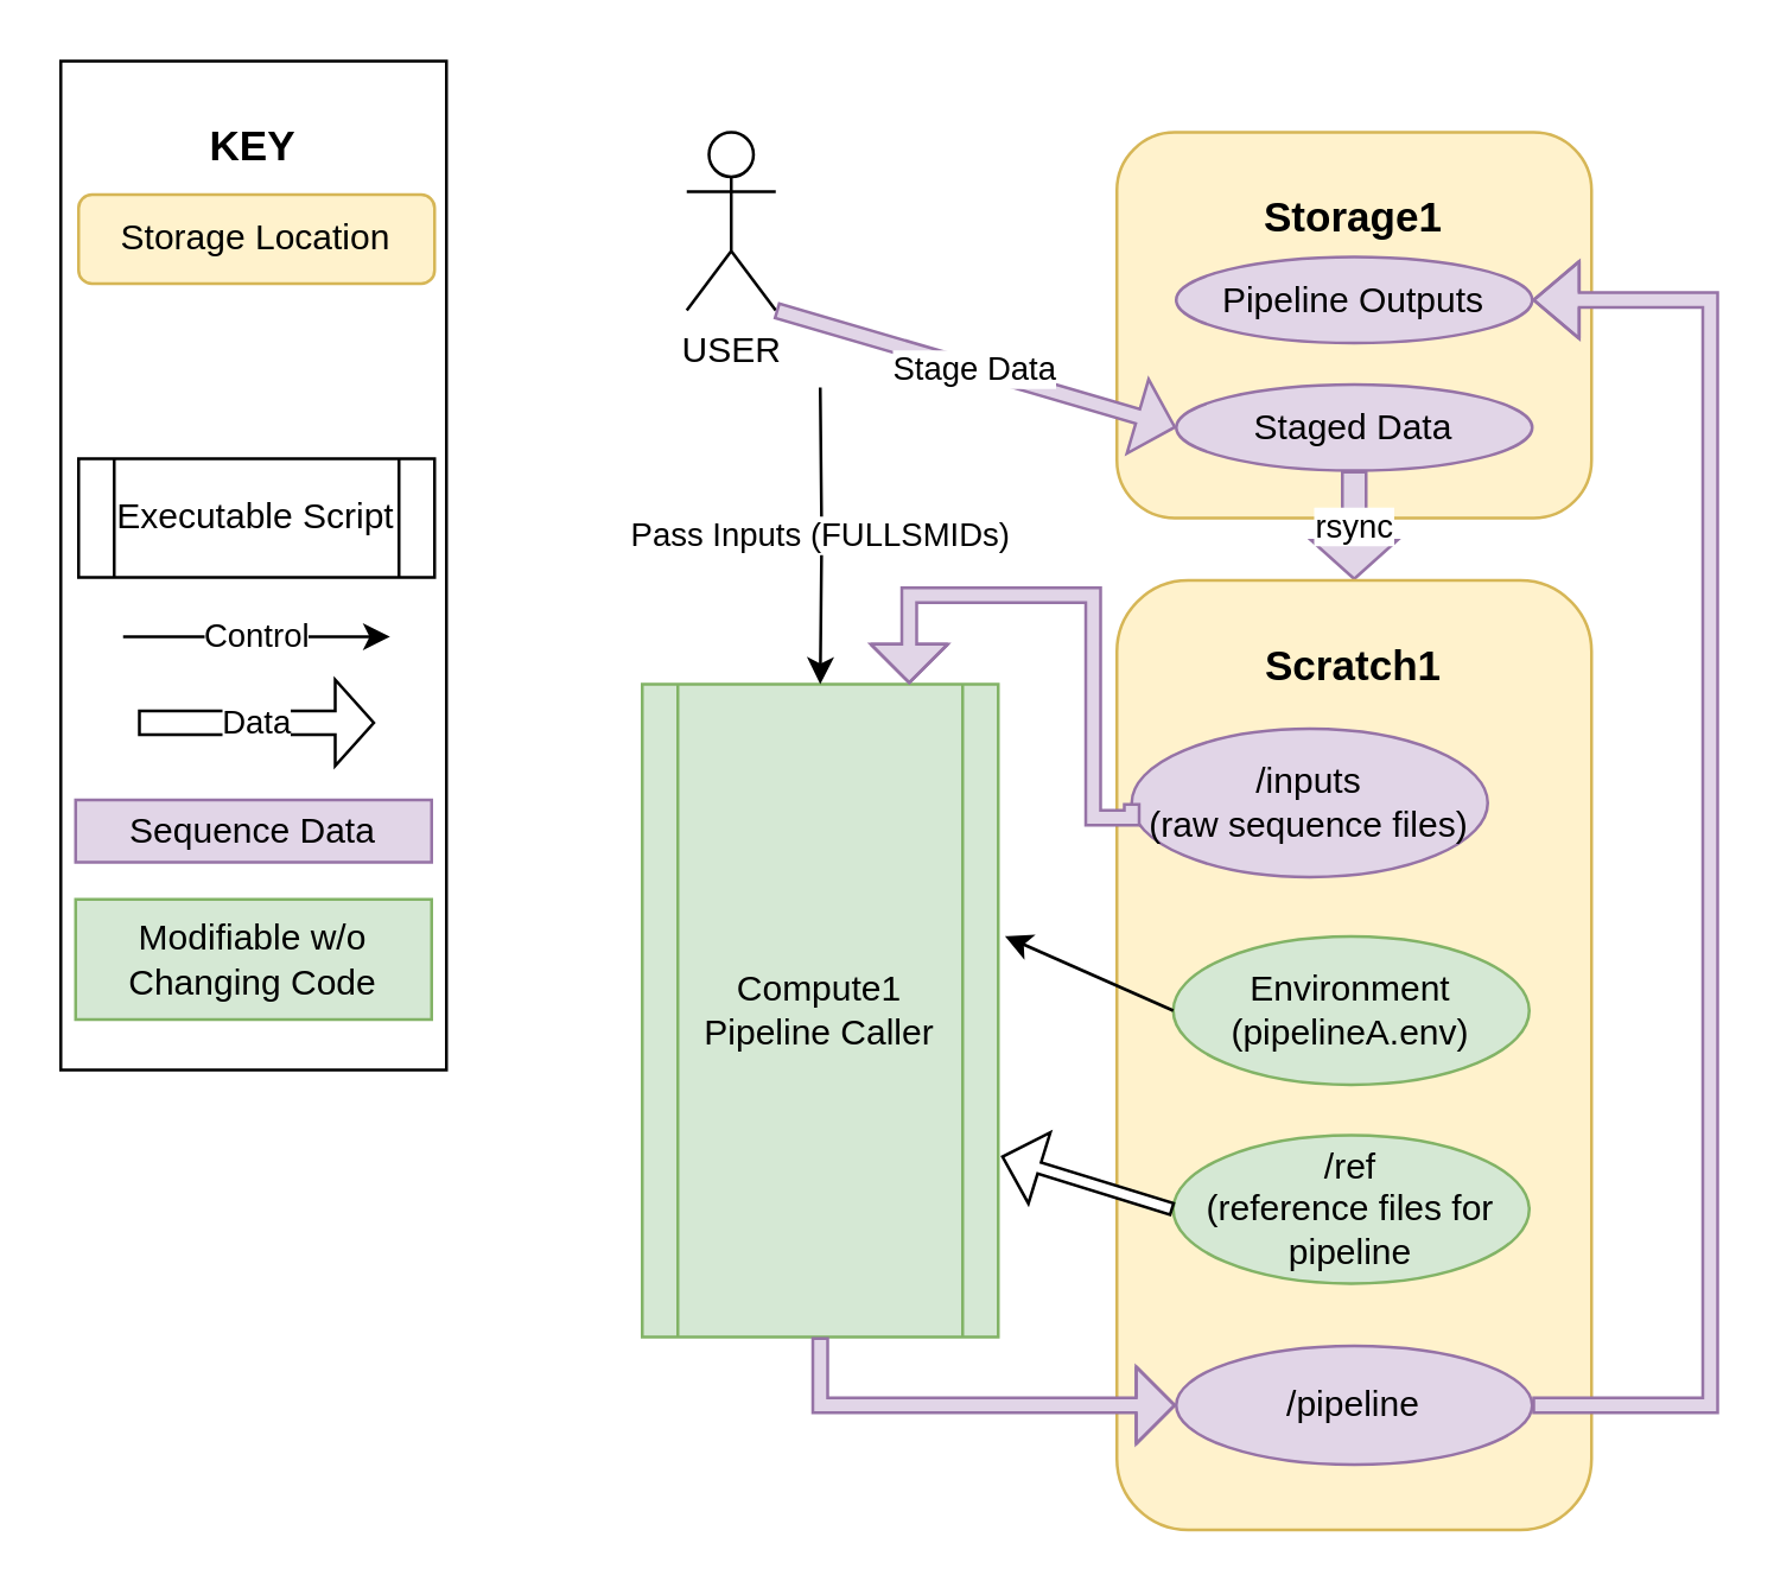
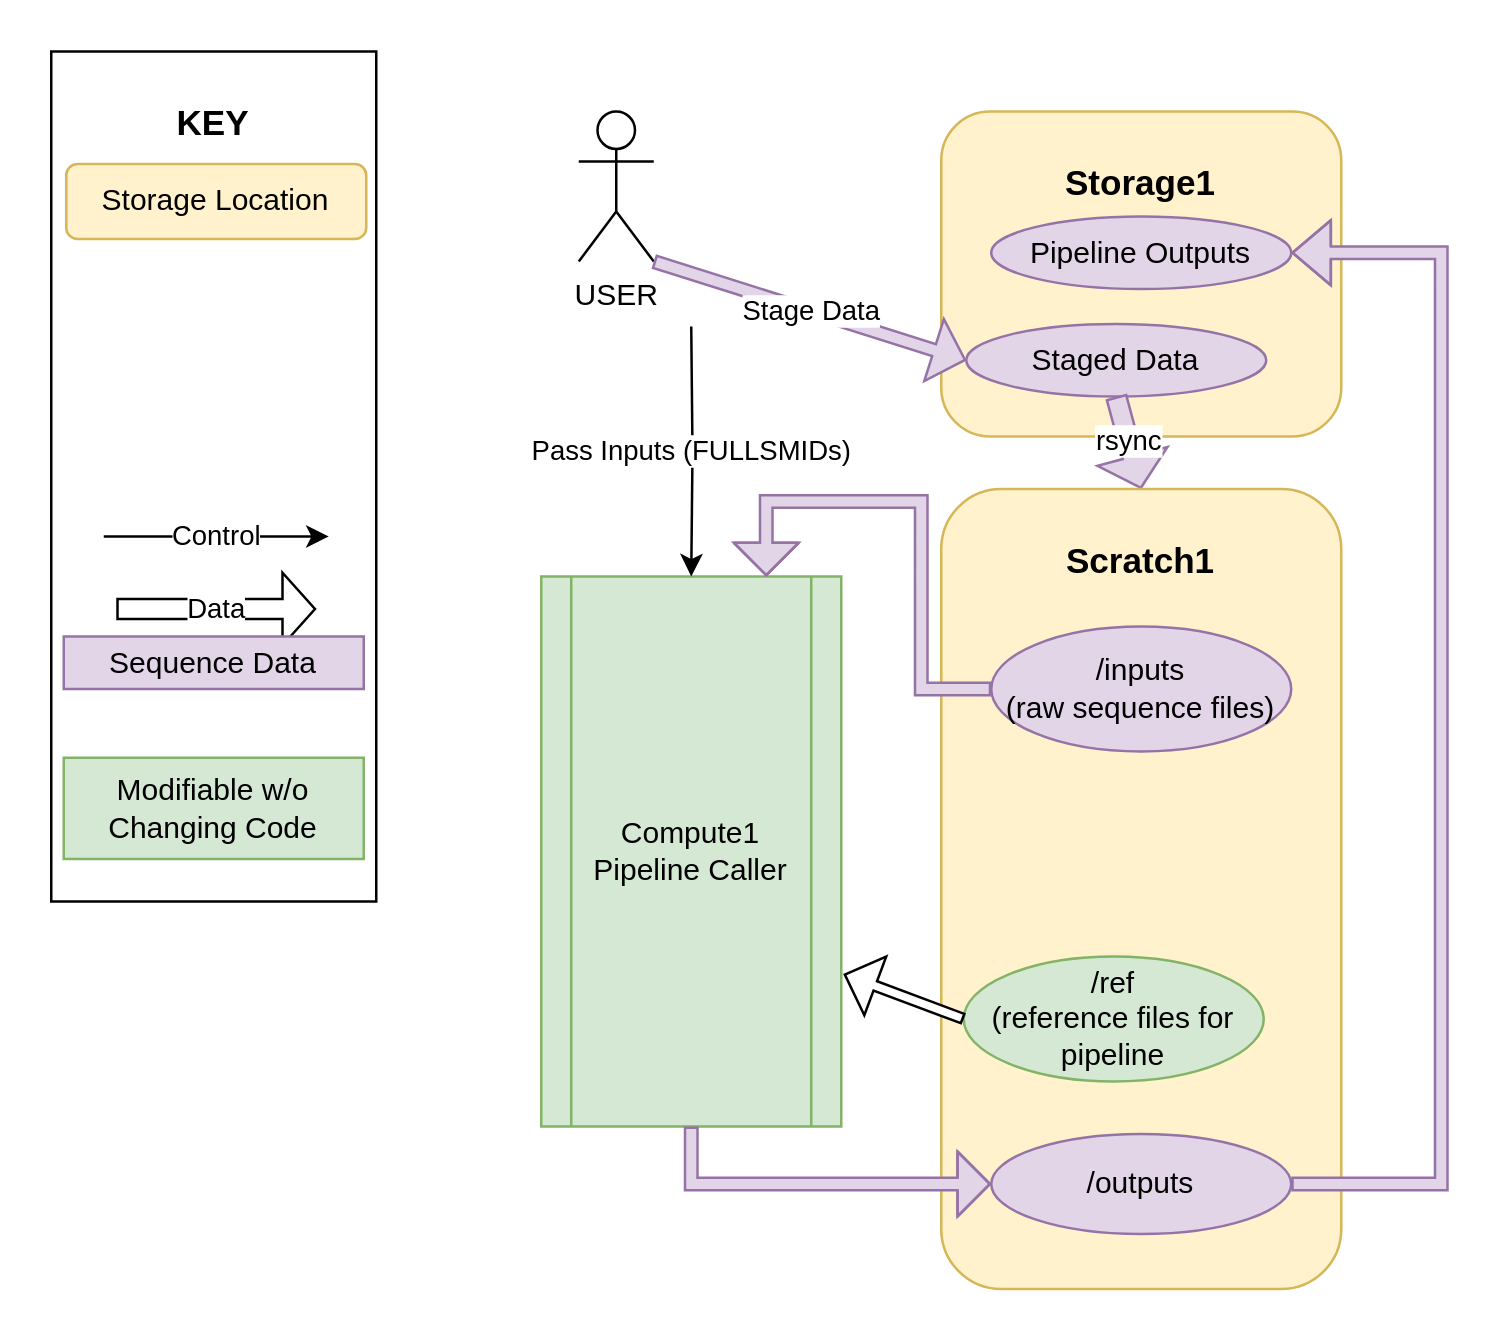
  <mxCell id="0" />
  <mxCell id="1" parent="0" />
  <mxCell id="2" value="Compute1 Pipeline Caller" style="shape=process;whiteSpace=wrap;html=1;backgroundOutline=1;fillColor=#d5e8d4;strokeColor=#82b366;" parent="1" vertex="1"><mxGeometry x="216" y="230" width="120" height="220" as="geometry" /></mxCell>
  <mxCell id="3" value="Pass Inputs (FULLSMIDs)" style="endArrow=classic;html=1;rounded=0;fillColor=default;entryX=0.5;entryY=0;entryDx=0;entryDy=0;edgeStyle=orthogonalEdgeStyle;" parent="1" target="2" edge="1"><mxGeometry width="50" height="50" relative="1" as="geometry"><mxPoint x="276" y="130" as="sourcePoint" /><mxPoint x="446" y="180" as="targetPoint" /></mxGeometry></mxCell>
  <mxCell id="4" value="USER" style="shape=umlActor;verticalLabelPosition=bottom;verticalAlign=top;html=1;outlineConnect=0;fillColor=default;" parent="1" vertex="1"><mxGeometry x="231" y="44" width="30" height="60" as="geometry" /></mxCell>
  <mxCell id="5" value="" style="group" vertex="1" connectable="0" parent="1"><mxGeometry x="376" y="44" width="160" height="130" as="geometry" /></mxCell>
  <mxCell id="6" value="&lt;h3&gt;Storage1&lt;/h3&gt;" style="rounded=1;whiteSpace=wrap;html=1;verticalAlign=top;fillColor=#fff2cc;strokeColor=#d6b656;" parent="5" vertex="1"><mxGeometry width="160" height="130" as="geometry" /></mxCell>
- <mxCell id="7" value="Staged Data" style="ellipse;whiteSpace=wrap;html=1;fillColor=#e1d5e7;strokeColor=#9673a6;" parent="5" vertex="1"><mxGeometry x="20" y="85" width="120" height="29" as="geometry" /></mxCell>
+ <mxCell id="7" value="Staged Data" style="ellipse;whiteSpace=wrap;html=1;fillColor=#e1d5e7;strokeColor=#9673a6;" parent="5" vertex="1"><mxGeometry x="10" y="85" width="120" height="29" as="geometry" /></mxCell>
  <mxCell id="8" value="Pipeline Outputs" style="ellipse;whiteSpace=wrap;html=1;fillColor=#e1d5e7;strokeColor=#9673a6;" parent="5" vertex="1"><mxGeometry x="20" y="42" width="120" height="29" as="geometry" /></mxCell>
  <mxCell id="9" value="Stage Data" style="endArrow=classic;html=1;rounded=0;shape=flexArrow;startSize=4;endSize=4;width=5;exitX=1;exitY=1;exitDx=0;exitDy=0;entryX=0;entryY=0.5;entryDx=0;entryDy=0;fillColor=#e1d5e7;strokeColor=#9673a6;exitPerimeter=0;" parent="1" source="4" target="7" edge="1"><mxGeometry width="50" height="50" relative="1" as="geometry"><mxPoint x="536" y="120" as="sourcePoint" /><mxPoint x="536" y="163" as="targetPoint" /></mxGeometry></mxCell>
  <mxCell id="10" value="rsync" style="endArrow=classic;html=1;rounded=0;shape=flexArrow;startSize=4;endSize=4;width=8;exitX=0.5;exitY=1;exitDx=0;exitDy=0;entryX=0.5;entryY=0;entryDx=0;entryDy=0;fillColor=#e1d5e7;strokeColor=#9673a6;" parent="1" source="7" target="12" edge="1"><mxGeometry width="50" height="50" relative="1" as="geometry"><mxPoint x="626" y="150" as="sourcePoint" /><mxPoint x="706" y="150" as="targetPoint" /></mxGeometry></mxCell>
  <mxCell id="11" value="" style="group" vertex="1" connectable="0" parent="1"><mxGeometry x="376" y="195" width="160" height="320" as="geometry" /></mxCell>
  <mxCell id="12" value="&lt;h3&gt;Scratch1&lt;/h3&gt;" style="rounded=1;whiteSpace=wrap;html=1;verticalAlign=top;fillColor=#fff2cc;strokeColor=#d6b656;" parent="11" vertex="1"><mxGeometry width="160" height="320" as="geometry" /></mxCell>
- <mxCell id="13" value="Environment&lt;br&gt;(pipelineA.env)" style="ellipse;whiteSpace=wrap;html=1;fillColor=#d5e8d4;strokeColor=#82b366;" parent="11" vertex="1"><mxGeometry x="19" y="120" width="120" height="50" as="geometry" /></mxCell>
- <mxCell id="14" value="/inputs&lt;br&gt;(raw sequence files)" style="ellipse;whiteSpace=wrap;html=1;fillColor=#e1d5e7;strokeColor=#9673a6;" parent="11" vertex="1"><mxGeometry x="5" y="50" width="120" height="50" as="geometry" /></mxCell>
- <mxCell id="15" value="/pipeline" style="ellipse;whiteSpace=wrap;html=1;fillColor=#e1d5e7;strokeColor=#9673a6;" parent="11" vertex="1"><mxGeometry x="20" y="258" width="120" height="40" as="geometry" /></mxCell>
- <mxCell id="16" value="/ref&lt;br&gt;(reference files for pipeline" style="ellipse;whiteSpace=wrap;html=1;fillColor=#d5e8d4;strokeColor=#82b366;" parent="11" vertex="1"><mxGeometry x="19" y="187" width="120" height="50" as="geometry" /></mxCell>
- <mxCell id="17" value="" style="endArrow=classic;html=1;rounded=0;exitX=0;exitY=0.5;exitDx=0;exitDy=0;entryX=1.019;entryY=0.386;entryDx=0;entryDy=0;entryPerimeter=0;" edge="1" parent="1" source="13" target="2"><mxGeometry width="50" height="50" relative="1" as="geometry"><mxPoint x="356" y="360" as="sourcePoint" /><mxPoint x="406" y="310" as="targetPoint" /></mxGeometry></mxCell>
+ <mxCell id="14" value="/inputs&lt;br&gt;(raw sequence files)" style="ellipse;whiteSpace=wrap;html=1;fillColor=#e1d5e7;strokeColor=#9673a6;" parent="11" vertex="1"><mxGeometry x="20" y="55" width="120" height="50" as="geometry" /></mxCell>
+ <mxCell id="15" value="/outputs" style="ellipse;whiteSpace=wrap;html=1;fillColor=#e1d5e7;strokeColor=#9673a6;" parent="11" vertex="1"><mxGeometry x="20" y="258" width="120" height="40" as="geometry" /></mxCell>
+ <mxCell id="16" value="/ref&lt;br&gt;(reference files for pipeline" style="ellipse;whiteSpace=wrap;html=1;fillColor=#d5e8d4;strokeColor=#82b366;" parent="11" vertex="1"><mxGeometry x="9" y="187" width="120" height="50" as="geometry" /></mxCell>
  <mxCell id="18" value="" style="endArrow=classic;html=1;rounded=0;exitX=1;exitY=0.5;exitDx=0;exitDy=0;edgeStyle=orthogonalEdgeStyle;shape=flexArrow;endSize=4.78;startSize=7;width=5;entryX=1;entryY=0.5;entryDx=0;entryDy=0;fillColor=#e1d5e7;strokeColor=#9673a6;" parent="1" source="15" target="8" edge="1"><mxGeometry width="50" height="50" relative="1" as="geometry"><mxPoint x="766" y="480" as="sourcePoint" /><mxPoint x="776" y="130" as="targetPoint" /><Array as="points"><mxPoint x="576" y="473" /><mxPoint x="576" y="101" /></Array></mxGeometry></mxCell>
  <mxCell id="19" value="" style="endArrow=classic;html=1;rounded=0;exitX=0;exitY=0.5;exitDx=0;exitDy=0;entryX=1.008;entryY=0.723;entryDx=0;entryDy=0;entryPerimeter=0;shape=flexArrow;endSize=4;fillColor=default;width=4" edge="1" parent="1" source="16" target="2"><mxGeometry width="50" height="50" relative="1" as="geometry"><mxPoint x="356" y="360" as="sourcePoint" /><mxPoint x="406" y="310" as="targetPoint" /></mxGeometry></mxCell>
  <mxCell id="20" value="" style="endArrow=classic;html=1;rounded=0;shape=flexArrow;startSize=4;endSize=4;width=5;exitX=0;exitY=0.5;exitDx=0;exitDy=0;fillColor=#e1d5e7;strokeColor=#9673a6;edgeStyle=orthogonalEdgeStyle;entryX=0.75;entryY=0;entryDx=0;entryDy=0;" edge="1" parent="1" source="14" target="2"><mxGeometry width="50" height="50" relative="1" as="geometry"><mxPoint x="636" y="230" as="sourcePoint" /><mxPoint x="286" y="230" as="targetPoint" /><Array as="points"><mxPoint x="368" y="275" /><mxPoint x="368" y="200" /><mxPoint x="306" y="200" /></Array></mxGeometry></mxCell>
  <mxCell id="21" value="" style="endArrow=classic;html=1;rounded=0;shape=flexArrow;startSize=4;endSize=4;width=5;exitX=0.5;exitY=1;exitDx=0;exitDy=0;fillColor=#e1d5e7;strokeColor=#9673a6;edgeStyle=orthogonalEdgeStyle;entryX=0;entryY=0.5;entryDx=0;entryDy=0;" edge="1" parent="1" source="2" target="15"><mxGeometry width="50" height="50" relative="1" as="geometry"><mxPoint x="536" y="425" as="sourcePoint" /><mxPoint x="626" y="470" as="targetPoint" /><Array as="points"><mxPoint x="276" y="473" /></Array></mxGeometry></mxCell>
  <mxCell id="22" value="" style="group" vertex="1" connectable="0" parent="1"><mxGeometry x="20" width="130" height="340" as="geometry" y="20" /></mxCell>
  <mxCell id="23" value="&lt;h3&gt;KEY&lt;/h3&gt;" style="rounded=0;whiteSpace=wrap;html=1;fillColor=default;verticalAlign=top;" parent="22" vertex="1"><mxGeometry width="130" height="340" as="geometry" /></mxCell>
  <mxCell id="24" value="Storage Location" style="rounded=1;whiteSpace=wrap;html=1;fillColor=#fff2cc;strokeColor=#d6b656;" parent="22" vertex="1"><mxGeometry x="6" y="45" width="120" height="30" as="geometry" /></mxCell>
- <mxCell id="25" value="Executable Script" style="shape=process;whiteSpace=wrap;html=1;backgroundOutline=1;" parent="22" vertex="1"><mxGeometry x="6" y="134" width="120" height="40" as="geometry" /></mxCell>
  <mxCell id="26" value="Control" style="endArrow=classic;html=1;rounded=0;" parent="22" edge="1"><mxGeometry width="50" height="50" relative="1" as="geometry"><mxPoint x="21" y="194" as="sourcePoint" /><mxPoint x="111" y="194" as="targetPoint" /></mxGeometry></mxCell>
  <mxCell id="27" value="Data" style="endArrow=classic;html=1;rounded=0;shape=flexArrow;startSize=4;endSize=4;width=8;" parent="22" edge="1"><mxGeometry width="50" height="50" relative="1" as="geometry"><mxPoint x="26" y="223" as="sourcePoint" /><mxPoint x="106" y="223" as="targetPoint" /></mxGeometry></mxCell>
- <mxCell id="28" value="Sequence Data" style="rounded=0;whiteSpace=wrap;html=1;fillColor=#e1d5e7;strokeColor=#9673a6;" parent="22" vertex="1"><mxGeometry x="5" y="249" width="120" height="21" as="geometry" /></mxCell>
+ <mxCell id="28" value="Sequence Data" style="rounded=0;whiteSpace=wrap;html=1;fillColor=#e1d5e7;strokeColor=#9673a6;" parent="22" vertex="1"><mxGeometry x="5" y="234" width="120" height="21" as="geometry" /></mxCell>
  <mxCell id="29" value="Modifiable w/o Changing Code" style="rounded=0;whiteSpace=wrap;html=1;fillColor=#d5e8d4;strokeColor=#82b366;" parent="22" vertex="1"><mxGeometry x="5" y="282.5" width="120" height="40.5" as="geometry" /></mxCell>
